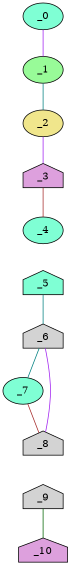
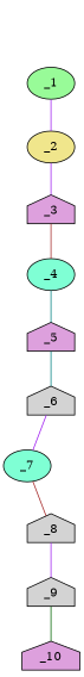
  graph {
    node [fillcolor=aquamarine shape=house style=filled]
    edge [color=purple]
-   _0 [shape=ellipse]
    _1 [fillcolor=palegreen shape=ellipse]
    _2 [fillcolor=khaki shape=ellipse]
    _3 [fillcolor=plum]
    _4 [shape=ellipse]
-   _5
+   _5 [fillcolor=plum]
    _6 [fillcolor=lightgrey]
    _7 [shape=ellipse]
    _8 [fillcolor=lightgrey]
    _9 [fillcolor=lightgrey]
    _10 [fillcolor=plum]
-   _0 -- _1
-   _1 -- _2 [color=teal]
+   _1 -- _2
    _2 -- _3
    _3 -- _4 [color=brown]
+   _4 -- _5 [color=teal]
    _5 -- _6 [color=teal]
-   _6 -- _7 [color=teal]
+   _6 -- _7
    _7 -- _8 [color=brown]
-   _8 -- _6
+   _8 -- _9
    _9 -- _10 [color=darkgreen]
  }
